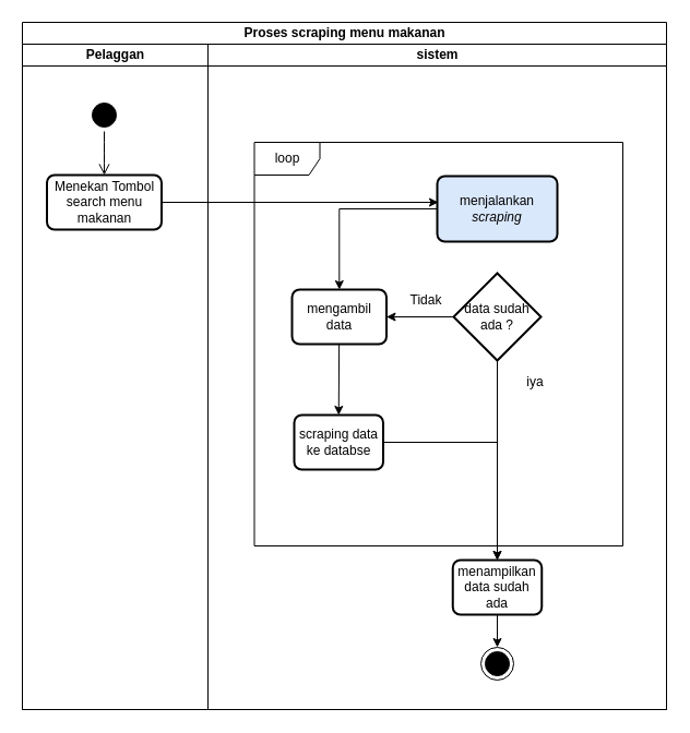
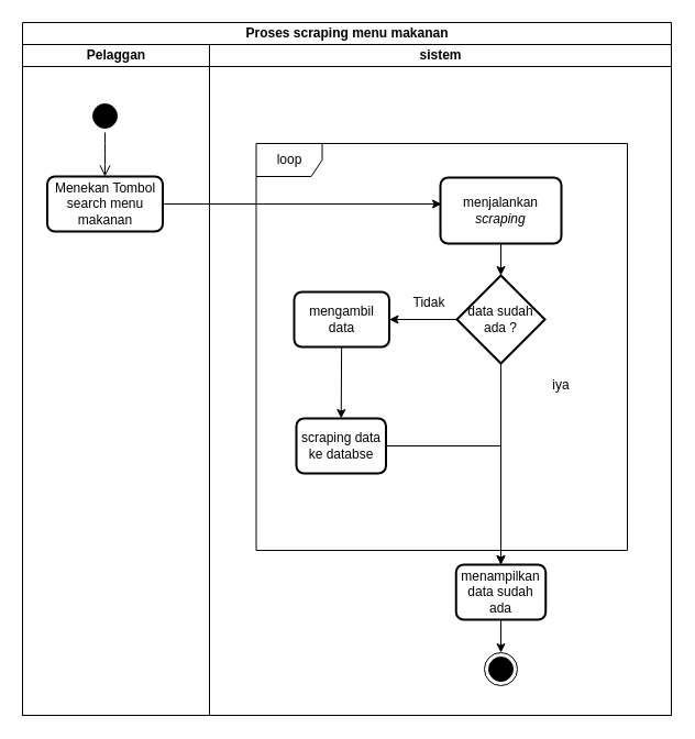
  <mxCell id="0" />
  <mxCell id="1" parent="0" />
  <mxCell id="2" value="Proses scraping menu makanan" style="swimlane;html=1;childLayout=stackLayout;resizeParent=1;resizeParentMax=0;startSize=20;" vertex="1" parent="1"><mxGeometry x="20" y="20" width="590" height="630" as="geometry" /></mxCell>
  <mxCell id="3" value="Pelaggan" style="swimlane;html=1;startSize=20;" vertex="1" parent="2"><mxGeometry y="20" width="170" height="610" as="geometry" /></mxCell>
  <mxCell id="4" value="" style="ellipse;html=1;shape=startState;fillColor=#000000;" vertex="1" parent="3"><mxGeometry x="60" y="50" width="30" height="30" as="geometry" /></mxCell>
  <mxCell id="5" value="" style="edgeStyle=orthogonalEdgeStyle;html=1;verticalAlign=bottom;endArrow=open;endSize=8;" edge="1" source="4" parent="3"><mxGeometry relative="1" as="geometry"><mxPoint x="75" y="120" as="targetPoint" /></mxGeometry></mxCell>
  <mxCell id="6" value="Menekan Tombol search menu makanan" style="rounded=1;whiteSpace=wrap;html=1;absoluteArcSize=1;arcSize=14;strokeWidth=2;" vertex="1" parent="3"><mxGeometry x="22.5" y="120" width="105" height="50" as="geometry" /></mxCell>
  <mxCell id="7" value="sistem" style="swimlane;html=1;startSize=20;" vertex="1" parent="2"><mxGeometry x="170" y="20" width="420" height="610" as="geometry" /></mxCell>
  <mxCell id="8" value="loop" style="shape=umlFrame;whiteSpace=wrap;html=1;strokeColor=#000000;" vertex="1" parent="7"><mxGeometry x="42.5" y="90" width="337.5" height="370" as="geometry" /></mxCell>
- <mxCell id="9" style="edgeStyle=orthogonalEdgeStyle;rounded=0;orthogonalLoop=1;jettySize=auto;html=1;strokeColor=#000000;" edge="1" parent="7" source="10" target="15"><mxGeometry relative="1" as="geometry" /></mxCell>
- <mxCell id="10" value="menjalankan &lt;i&gt;scraping&lt;/i&gt;" style="rounded=1;whiteSpace=wrap;html=1;absoluteArcSize=1;arcSize=14;strokeWidth=2;fillColor=#dae8fc;" vertex="1" parent="7"><mxGeometry x="210" y="121" width="110" height="60" as="geometry" /></mxCell>
+ <mxCell id="9" style="edgeStyle=orthogonalEdgeStyle;rounded=0;orthogonalLoop=1;jettySize=auto;html=1;strokeColor=#000000;" edge="1" parent="7" source="10" target="13"><mxGeometry relative="1" as="geometry" /></mxCell>
+ <mxCell id="10" value="menjalankan &lt;i&gt;scraping&lt;/i&gt;" style="rounded=1;whiteSpace=wrap;html=1;absoluteArcSize=1;arcSize=14;strokeWidth=2;" vertex="1" parent="7"><mxGeometry x="210" y="121" width="110" height="60" as="geometry" /></mxCell>
  <mxCell id="11" style="rounded=0;orthogonalLoop=1;jettySize=auto;html=1;entryX=1;entryY=0.5;entryDx=0;entryDy=0;endArrow=classic;endFill=1;strokeColor=#000000;exitX=0;exitY=0.5;exitDx=0;exitDy=0;exitPerimeter=0;" edge="1" parent="7" source="13" target="15"><mxGeometry relative="1" as="geometry"><mxPoint x="225" y="245" as="sourcePoint" /><mxPoint x="156.5" y="250" as="targetPoint" /></mxGeometry></mxCell>
  <mxCell id="12" style="edgeStyle=none;rounded=0;orthogonalLoop=1;jettySize=auto;html=1;endArrow=classic;endFill=1;strokeColor=#000000;" edge="1" parent="7" source="13" target="19"><mxGeometry relative="1" as="geometry" /></mxCell>
  <mxCell id="13" value="data sudah ada ?" style="strokeWidth=2;html=1;shape=mxgraph.flowchart.decision;whiteSpace=wrap;" vertex="1" parent="7"><mxGeometry x="225" y="210" width="80" height="80" as="geometry" /></mxCell>
  <mxCell id="14" style="edgeStyle=none;rounded=0;orthogonalLoop=1;jettySize=auto;html=1;entryX=0.5;entryY=0;entryDx=0;entryDy=0;endArrow=classic;endFill=1;strokeColor=#000000;" edge="1" parent="7" source="15" target="21"><mxGeometry relative="1" as="geometry" /></mxCell>
  <mxCell id="15" value="mengambil data" style="rounded=1;whiteSpace=wrap;html=1;absoluteArcSize=1;arcSize=14;strokeWidth=2;" vertex="1" parent="7"><mxGeometry x="77" y="225" width="86.5" height="50" as="geometry" /></mxCell>
  <mxCell id="16" value="Tidak" style="text;html=1;strokeColor=none;fillColor=none;align=center;verticalAlign=middle;whiteSpace=wrap;rounded=0;" vertex="1" parent="7"><mxGeometry x="180" y="225" width="40" height="20" as="geometry" /></mxCell>
- <mxCell id="17" value="iya" style="text;html=1;strokeColor=none;fillColor=none;align=center;verticalAlign=middle;whiteSpace=wrap;rounded=0;" vertex="1" parent="7"><mxGeometry x="280" y="300" width="40" height="20" as="geometry" /></mxCell>
+ <mxCell id="17" value="iya" style="text;html=1;strokeColor=none;fillColor=none;align=center;verticalAlign=middle;whiteSpace=wrap;rounded=0;" vertex="1" parent="7"><mxGeometry x="300" y="300" width="40" height="20" as="geometry" /></mxCell>
  <mxCell id="18" style="edgeStyle=none;rounded=0;orthogonalLoop=1;jettySize=auto;html=1;entryX=0.5;entryY=0;entryDx=0;entryDy=0;endArrow=classic;endFill=1;strokeColor=#000000;" edge="1" parent="7" source="19" target="22"><mxGeometry relative="1" as="geometry" /></mxCell>
  <mxCell id="19" value="menampilkan data sudah ada" style="rounded=1;whiteSpace=wrap;html=1;absoluteArcSize=1;arcSize=14;strokeWidth=2;" vertex="1" parent="7"><mxGeometry x="224.25" y="473" width="81.5" height="50" as="geometry" /></mxCell>
  <mxCell id="20" style="edgeStyle=orthogonalEdgeStyle;rounded=0;orthogonalLoop=1;jettySize=auto;html=1;entryX=0.5;entryY=0;entryDx=0;entryDy=0;endArrow=classic;endFill=1;strokeColor=#000000;" edge="1" parent="7" source="21" target="19"><mxGeometry relative="1" as="geometry"><Array as="points"><mxPoint x="265" y="365" /></Array></mxGeometry></mxCell>
  <mxCell id="21" value="scraping data ke databse" style="rounded=1;whiteSpace=wrap;html=1;absoluteArcSize=1;arcSize=14;strokeWidth=2;" vertex="1" parent="7"><mxGeometry x="79" y="340" width="81.5" height="50" as="geometry" /></mxCell>
  <mxCell id="22" value="" style="ellipse;html=1;shape=endState;fillColor=#000000;" vertex="1" parent="7"><mxGeometry x="250" y="553" width="30" height="30" as="geometry" /></mxCell>
  <mxCell id="23" style="edgeStyle=orthogonalEdgeStyle;rounded=0;orthogonalLoop=1;jettySize=auto;html=1;strokeColor=#000000;endArrow=classic;endFill=1;exitX=1;exitY=0.5;exitDx=0;exitDy=0;entryX=0.009;entryY=0.4;entryDx=0;entryDy=0;entryPerimeter=0;" edge="1" parent="2" source="6" target="10"><mxGeometry relative="1" as="geometry" /></mxCell>
